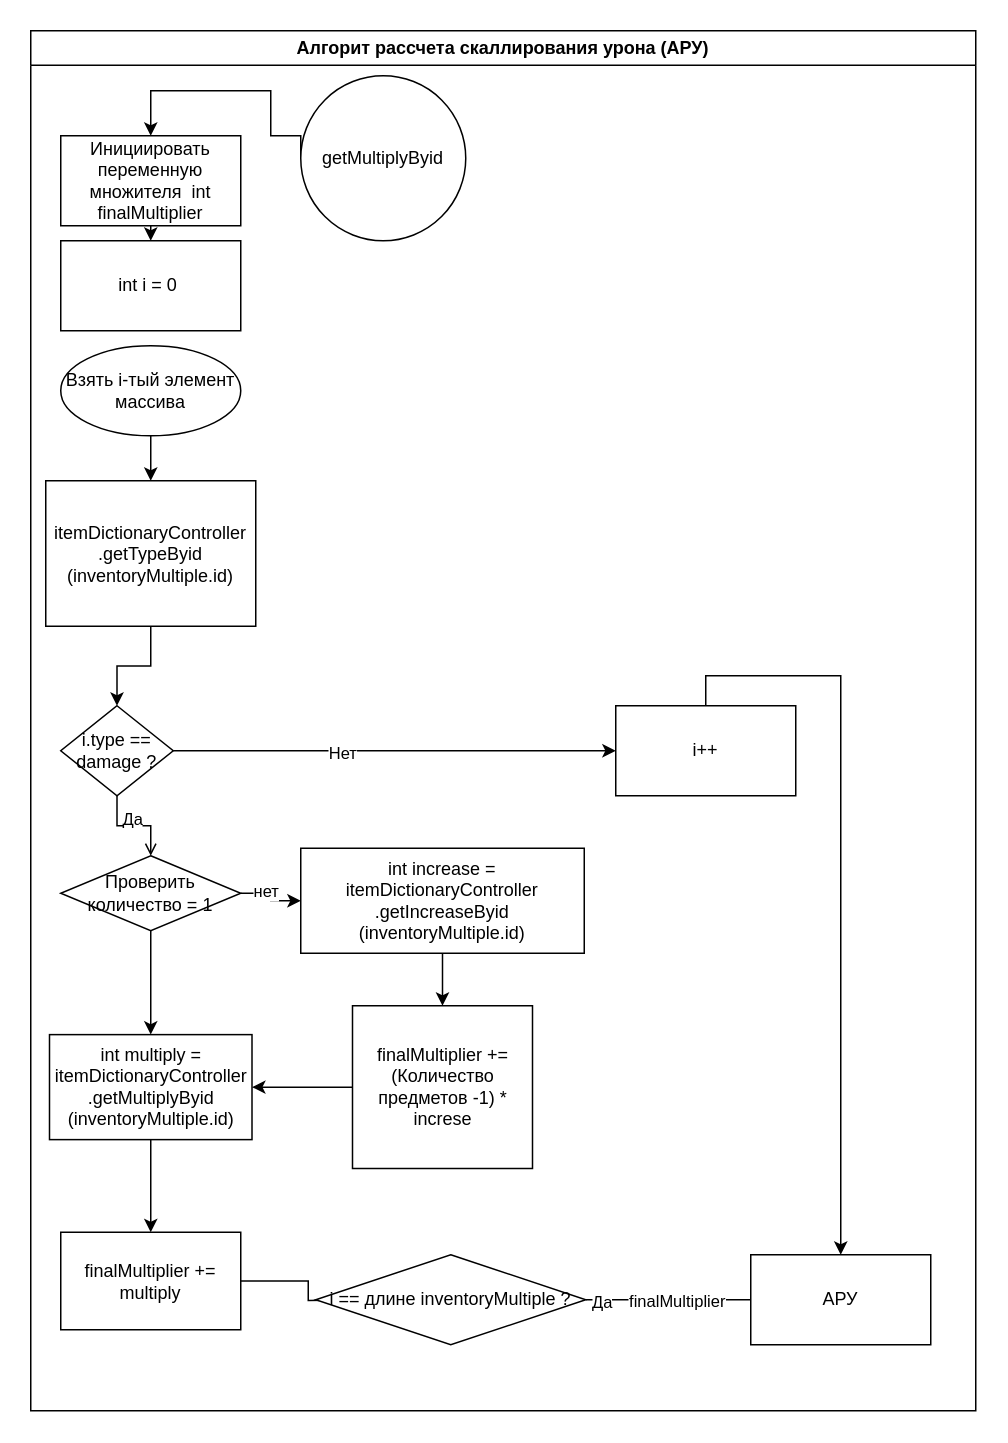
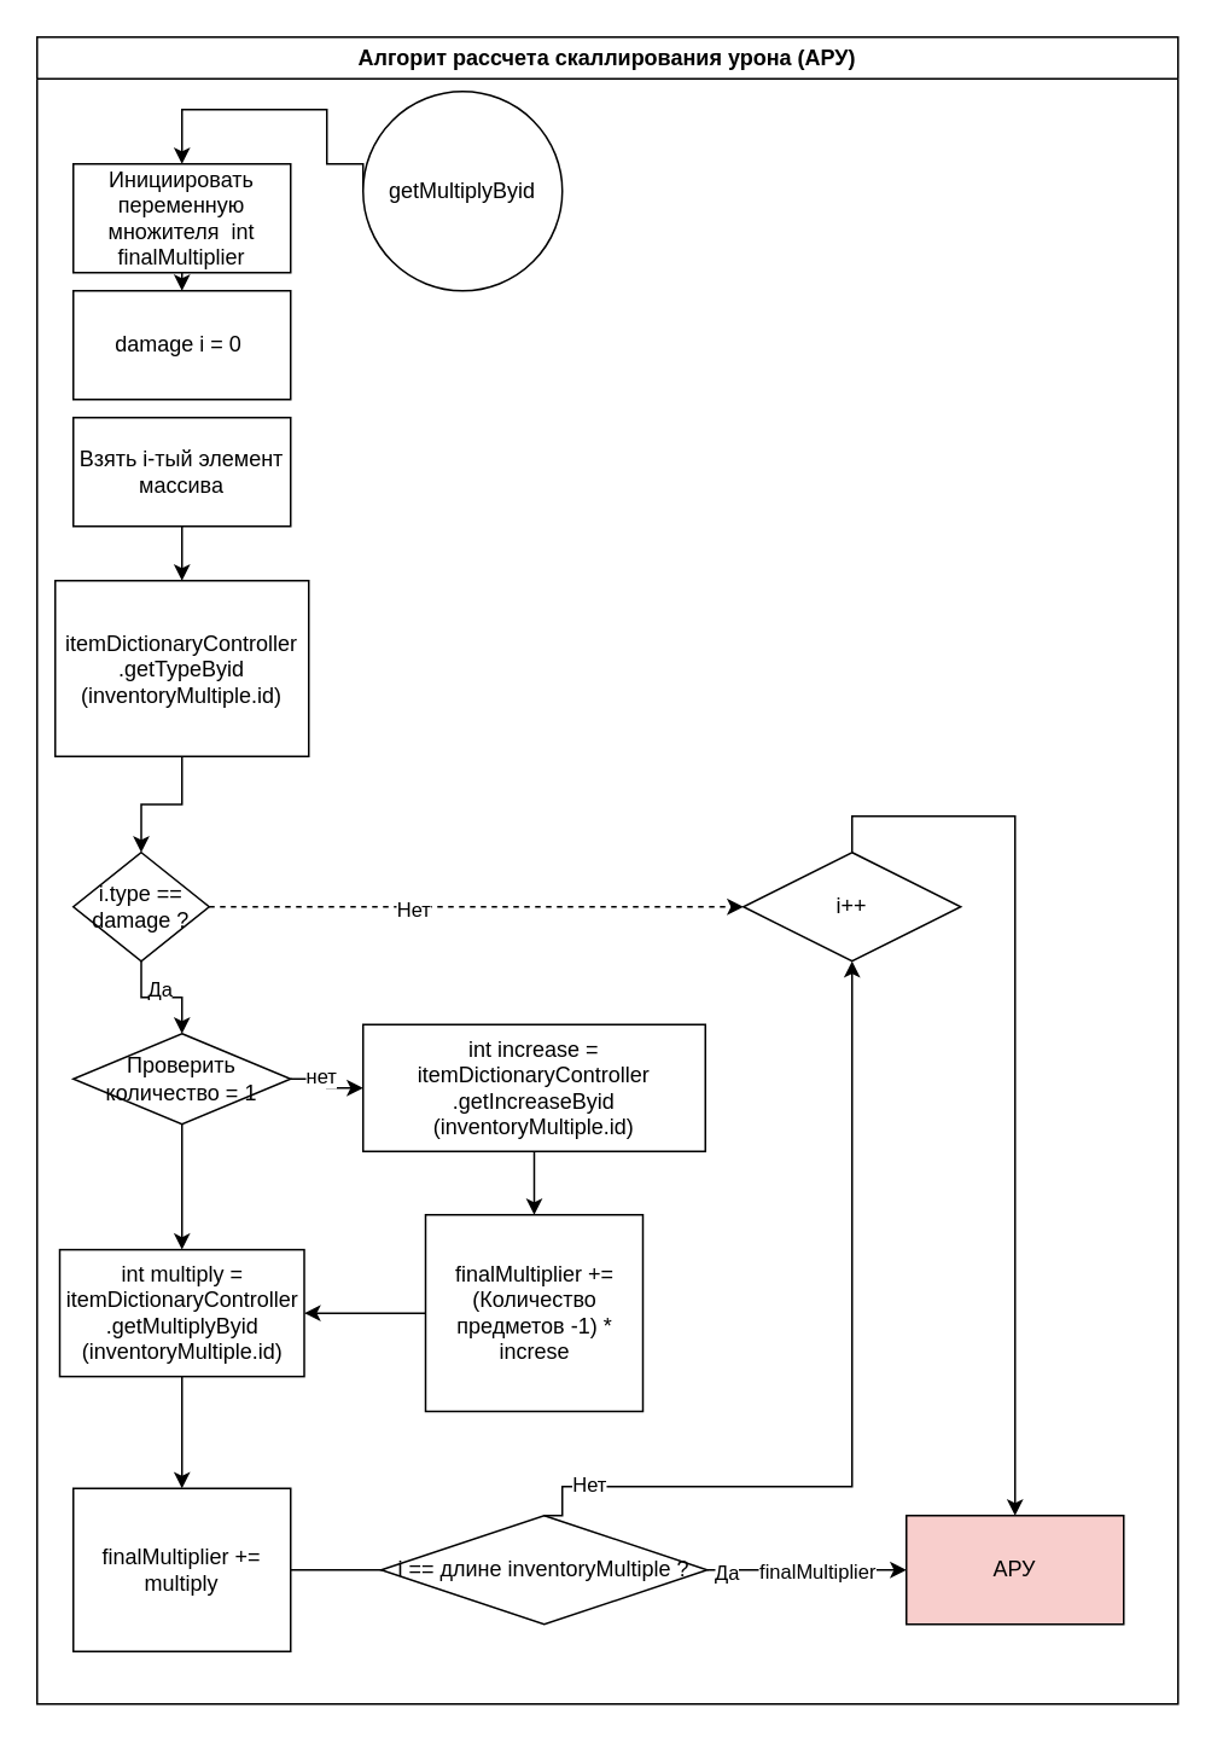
  <mxCell id="0" />
  <mxCell id="1" parent="0" />
  <mxCell id="2" value="Алгорит рассчета скаллирования урона (АРУ)" style="swimlane;whiteSpace=wrap;html=1;" vertex="1" parent="1"><mxGeometry x="20" y="20" width="630" height="920" as="geometry" /></mxCell>
  <mxCell id="3" style="edgeStyle=orthogonalEdgeStyle;rounded=0;orthogonalLoop=1;jettySize=auto;html=1;exitX=0;exitY=0.5;exitDx=0;exitDy=0;entryX=0.5;entryY=0;entryDx=0;entryDy=0;" edge="1" parent="2" source="4" target="13"><mxGeometry relative="1" as="geometry"><Array as="points"><mxPoint x="160" y="70" /><mxPoint x="160" y="40" /><mxPoint x="80" y="40" /></Array></mxGeometry></mxCell>
  <mxCell id="4" value="getMultiplyByid" style="ellipse;whiteSpace=wrap;html=1;aspect=fixed;" vertex="1" parent="2"><mxGeometry x="180" y="30" width="110" height="110" as="geometry" /></mxCell>
- <mxCell id="5" value="int i = 0&amp;nbsp;" style="rounded=0;whiteSpace=wrap;html=1;" vertex="1" parent="2"><mxGeometry x="20" y="140" width="120" height="60" as="geometry" /></mxCell>
+ <mxCell id="5" value="damage i = 0&amp;nbsp;" style="rounded=0;whiteSpace=wrap;html=1;" vertex="1" parent="2"><mxGeometry x="20" y="140" width="120" height="60" as="geometry" /></mxCell>
  <mxCell id="6" style="edgeStyle=orthogonalEdgeStyle;rounded=0;orthogonalLoop=1;jettySize=auto;html=1;exitX=0.5;exitY=1;exitDx=0;exitDy=0;entryX=0.5;entryY=0;entryDx=0;entryDy=0;" edge="1" parent="2" source="7" target="35"><mxGeometry relative="1" as="geometry"><mxPoint x="80" y="300" as="targetPoint" /></mxGeometry></mxCell>
- <mxCell id="7" value="Взять i-тый элемент массива" style="ellipse;whiteSpace=wrap;html=1;" vertex="1" parent="2"><mxGeometry x="20" y="210" width="120" height="60" as="geometry" /></mxCell>
+ <mxCell id="7" value="Взять i-тый элемент массива" style="rounded=0;whiteSpace=wrap;html=1;" vertex="1" parent="2"><mxGeometry x="20" y="210" width="120" height="60" as="geometry" /></mxCell>
  <mxCell id="8" style="edgeStyle=orthogonalEdgeStyle;rounded=0;orthogonalLoop=1;jettySize=auto;html=1;exitX=1;exitY=0.5;exitDx=0;exitDy=0;entryX=0;entryY=0.5;entryDx=0;entryDy=0;" edge="1" parent="2" source="11" target="17"><mxGeometry relative="1" as="geometry" /></mxCell>
  <mxCell id="9" value="нет" style="edgeLabel;html=1;align=center;verticalAlign=middle;resizable=0;points=[];" vertex="1" connectable="0" parent="8"><mxGeometry x="-0.276" y="2" relative="1" as="geometry"><mxPoint as="offset" /></mxGeometry></mxCell>
  <mxCell id="10" style="edgeStyle=orthogonalEdgeStyle;rounded=0;orthogonalLoop=1;jettySize=auto;html=1;exitX=0.5;exitY=1;exitDx=0;exitDy=0;" edge="1" parent="2" source="11" target="37"><mxGeometry relative="1" as="geometry" /></mxCell>
  <mxCell id="11" value="Проверить количество = 1" style="shape=rhombus;perimeter=rhombusPerimeter;whiteSpace=wrap;html=1;align=center;" vertex="1" parent="2"><mxGeometry x="20" y="550" width="120" height="50" as="geometry" /></mxCell>
  <mxCell id="12" style="edgeStyle=orthogonalEdgeStyle;rounded=0;orthogonalLoop=1;jettySize=auto;html=1;exitX=0.5;exitY=1;exitDx=0;exitDy=0;entryX=0.5;entryY=0;entryDx=0;entryDy=0;" edge="1" parent="2" source="13" target="5"><mxGeometry relative="1" as="geometry" /></mxCell>
  <mxCell id="13" value="Инициировать переменную множителя&amp;nbsp; int finalMultiplier" style="rounded=0;whiteSpace=wrap;html=1;" vertex="1" parent="2"><mxGeometry x="20" y="70" width="120" height="60" as="geometry" /></mxCell>
  <mxCell id="14" style="edgeStyle=orthogonalEdgeStyle;rounded=0;orthogonalLoop=1;jettySize=auto;html=1;exitX=1;exitY=0.5;exitDx=0;exitDy=0;" edge="1" parent="2" source="15"><mxGeometry relative="1" as="geometry"><mxPoint x="230" y="846" as="targetPoint" /></mxGeometry></mxCell>
- <mxCell id="15" value="finalMultiplier += multiply" style="rounded=0;whiteSpace=wrap;html=1;" vertex="1" parent="2"><mxGeometry x="20" y="801" width="120" height="65" as="geometry" /></mxCell>
+ <mxCell id="15" value="finalMultiplier += multiply" style="rounded=0;whiteSpace=wrap;html=1;" vertex="1" parent="2"><mxGeometry x="20" y="801" width="120" height="90" as="geometry" /></mxCell>
  <mxCell id="16" style="edgeStyle=orthogonalEdgeStyle;rounded=0;orthogonalLoop=1;jettySize=auto;html=1;exitX=0.5;exitY=1;exitDx=0;exitDy=0;entryX=0.5;entryY=0;entryDx=0;entryDy=0;" edge="1" parent="2" source="17" target="19"><mxGeometry relative="1" as="geometry" /></mxCell>
  <mxCell id="17" value="int increase = itemDictionaryController&lt;br style=&quot;border-color: var(--border-color);&quot;&gt;.getIncreaseByid&lt;br style=&quot;border-color: var(--border-color);&quot;&gt;(inventoryMultiple.id)" style="rounded=0;whiteSpace=wrap;html=1;" vertex="1" parent="2"><mxGeometry x="180" y="545" width="189" height="70" as="geometry" /></mxCell>
  <mxCell id="18" style="edgeStyle=orthogonalEdgeStyle;rounded=0;orthogonalLoop=1;jettySize=auto;html=1;exitX=0;exitY=0.5;exitDx=0;exitDy=0;entryX=1;entryY=0.5;entryDx=0;entryDy=0;" edge="1" parent="2" source="19" target="37"><mxGeometry relative="1" as="geometry" /></mxCell>
  <mxCell id="19" value="finalMultiplier += (Количество предметов -1) * increse" style="rounded=0;whiteSpace=wrap;html=1;" vertex="1" parent="2"><mxGeometry x="214.5" y="650" width="120" height="108.5" as="geometry" /></mxCell>
- <mxCell id="20" value="АРУ" style="rounded=0;whiteSpace=wrap;html=1;" vertex="1" parent="2"><mxGeometry x="480" y="816" width="120" height="60" as="geometry" /></mxCell>
- <mxCell id="21" style="edgeStyle=orthogonalEdgeStyle;rounded=0;orthogonalLoop=1;jettySize=auto;html=1;exitX=1;exitY=0.5;exitDx=0;exitDy=0;entryX=0;entryY=0.5;entryDx=0;entryDy=0;endArrow=none;" edge="1" parent="2" source="24" target="20"><mxGeometry relative="1" as="geometry" /></mxCell>
+ <mxCell id="20" value="АРУ" style="rounded=0;whiteSpace=wrap;html=1;fillColor=#f8cecc;" vertex="1" parent="2"><mxGeometry x="480" y="816" width="120" height="60" as="geometry" /></mxCell>
+ <mxCell id="21" style="edgeStyle=orthogonalEdgeStyle;rounded=0;orthogonalLoop=1;jettySize=auto;html=1;exitX=1;exitY=0.5;exitDx=0;exitDy=0;entryX=0;entryY=0.5;entryDx=0;entryDy=0;" edge="1" parent="2" source="24" target="20"><mxGeometry relative="1" as="geometry" /></mxCell>
  <mxCell id="22" value="finalMultiplier" style="edgeLabel;html=1;align=center;verticalAlign=middle;resizable=0;points=[];" vertex="1" connectable="0" parent="21"><mxGeometry relative="1" as="geometry"><mxPoint x="5" as="offset" /></mxGeometry></mxCell>
  <mxCell id="23" value="Да" style="edgeLabel;html=1;align=center;verticalAlign=middle;resizable=0;points=[];" vertex="1" connectable="0" parent="21"><mxGeometry x="-0.815" y="-1" relative="1" as="geometry"><mxPoint as="offset" /></mxGeometry></mxCell>
  <mxCell id="24" value="i == длине inventoryMultiple&amp;nbsp;?" style="shape=rhombus;perimeter=rhombusPerimeter;whiteSpace=wrap;html=1;align=center;" vertex="1" parent="2"><mxGeometry x="190" y="816" width="180" height="60" as="geometry" /></mxCell>
  <mxCell id="25" style="edgeStyle=orthogonalEdgeStyle;rounded=0;orthogonalLoop=1;jettySize=auto;html=1;exitX=0.5;exitY=0;exitDx=0;exitDy=0;" edge="1" parent="2" source="26" target="20"><mxGeometry relative="1" as="geometry" /></mxCell>
- <mxCell id="26" value="i++" style="rounded=0;whiteSpace=wrap;html=1;" vertex="1" parent="2"><mxGeometry x="390" y="450" width="120" height="60" as="geometry" /></mxCell>
- <mxCell id="29" style="edgeStyle=orthogonalEdgeStyle;rounded=0;orthogonalLoop=1;jettySize=auto;html=1;exitX=0.5;exitY=1;exitDx=0;exitDy=0;endArrow=open;" edge="1" parent="2" source="33" target="11"><mxGeometry relative="1" as="geometry" /></mxCell>
+ <mxCell id="26" value="i++" style="rhombus;whiteSpace=wrap;html=1;" vertex="1" parent="2"><mxGeometry x="390" y="450" width="120" height="60" as="geometry" /></mxCell>
+ <mxCell id="27" style="edgeStyle=orthogonalEdgeStyle;rounded=0;orthogonalLoop=1;jettySize=auto;html=1;exitX=0.5;exitY=0;exitDx=0;exitDy=0;" edge="1" parent="2" source="24" target="26"><mxGeometry relative="1" as="geometry"><mxPoint x="450" y="761" as="targetPoint" /><Array as="points"><mxPoint x="290" y="800" /><mxPoint x="450" y="800" /></Array></mxGeometry></mxCell>
+ <mxCell id="28" value="Нет" style="edgeLabel;html=1;align=center;verticalAlign=middle;resizable=0;points=[];" vertex="1" connectable="0" parent="27"><mxGeometry x="-0.834" y="2" relative="1" as="geometry"><mxPoint as="offset" /></mxGeometry></mxCell>
+ <mxCell id="29" style="edgeStyle=orthogonalEdgeStyle;rounded=0;orthogonalLoop=1;jettySize=auto;html=1;exitX=0.5;exitY=1;exitDx=0;exitDy=0;" edge="1" parent="2" source="33" target="11"><mxGeometry relative="1" as="geometry" /></mxCell>
  <mxCell id="30" value="Да" style="edgeLabel;html=1;align=center;verticalAlign=middle;resizable=0;points=[];" vertex="1" connectable="0" parent="29"><mxGeometry x="-0.029" y="5" relative="1" as="geometry"><mxPoint as="offset" /></mxGeometry></mxCell>
- <mxCell id="31" style="edgeStyle=orthogonalEdgeStyle;rounded=0;orthogonalLoop=1;jettySize=auto;html=1;exitX=1;exitY=0.5;exitDx=0;exitDy=0;entryX=0;entryY=0.5;entryDx=0;entryDy=0;" edge="1" parent="2" source="33" target="26"><mxGeometry relative="1" as="geometry" /></mxCell>
+ <mxCell id="31" style="edgeStyle=orthogonalEdgeStyle;rounded=0;orthogonalLoop=1;jettySize=auto;html=1;exitX=1;exitY=0.5;exitDx=0;exitDy=0;entryX=0;entryY=0.5;entryDx=0;entryDy=0;dashed=1;" edge="1" parent="2" source="33" target="26"><mxGeometry relative="1" as="geometry" /></mxCell>
  <mxCell id="32" value="Нет" style="edgeLabel;html=1;align=center;verticalAlign=middle;resizable=0;points=[];" vertex="1" connectable="0" parent="31"><mxGeometry x="-0.243" y="-1" relative="1" as="geometry"><mxPoint as="offset" /></mxGeometry></mxCell>
  <mxCell id="33" value="i.type == damage ?" style="shape=rhombus;perimeter=rhombusPerimeter;whiteSpace=wrap;html=1;align=center;" vertex="1" parent="2"><mxGeometry x="20" y="450" width="75" height="60" as="geometry" /></mxCell>
  <mxCell id="34" style="edgeStyle=orthogonalEdgeStyle;rounded=0;orthogonalLoop=1;jettySize=auto;html=1;exitX=0.5;exitY=1;exitDx=0;exitDy=0;" edge="1" parent="2" source="35" target="33"><mxGeometry relative="1" as="geometry" /></mxCell>
  <mxCell id="35" value="itemDictionaryController&lt;br&gt;.getTypeByid&lt;br&gt;(inventoryMultiple.id)" style="rounded=0;whiteSpace=wrap;html=1;" vertex="1" parent="2"><mxGeometry x="10" y="300" width="140" height="97" as="geometry" /></mxCell>
  <mxCell id="36" style="edgeStyle=orthogonalEdgeStyle;rounded=0;orthogonalLoop=1;jettySize=auto;html=1;exitX=0.5;exitY=1;exitDx=0;exitDy=0;entryX=0.5;entryY=0;entryDx=0;entryDy=0;" edge="1" parent="2" source="37" target="15"><mxGeometry relative="1" as="geometry" /></mxCell>
  <mxCell id="37" value="int multiply = itemDictionaryController&lt;br style=&quot;border-color: var(--border-color);&quot;&gt;.getMultiplyByid&lt;br&gt;(inventoryMultiple.id)" style="rounded=0;whiteSpace=wrap;html=1;" vertex="1" parent="2"><mxGeometry x="12.5" y="669.25" width="135" height="70" as="geometry" /></mxCell>
